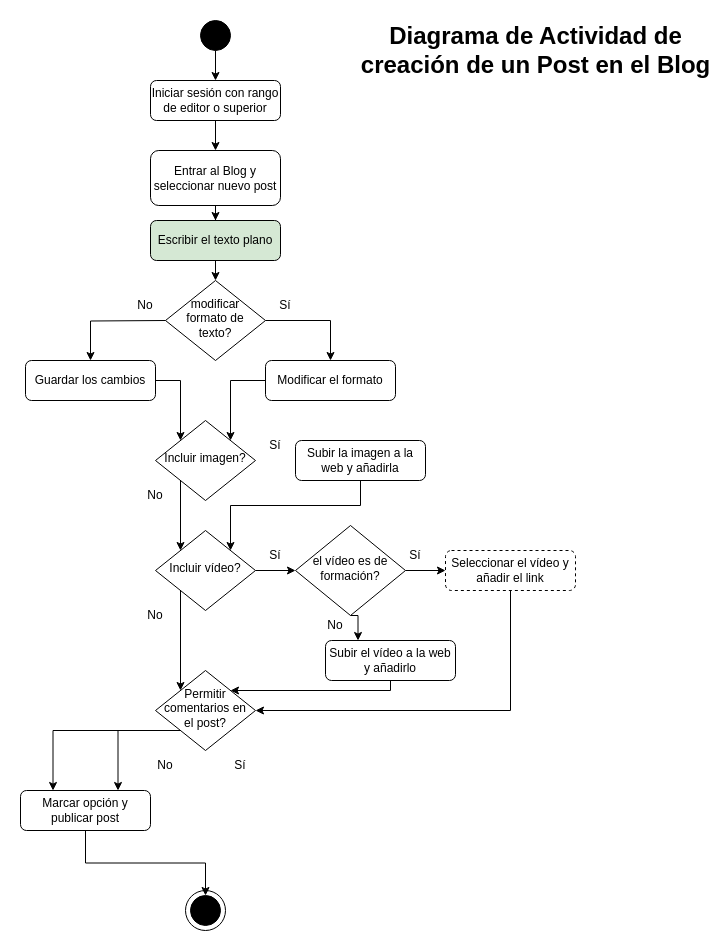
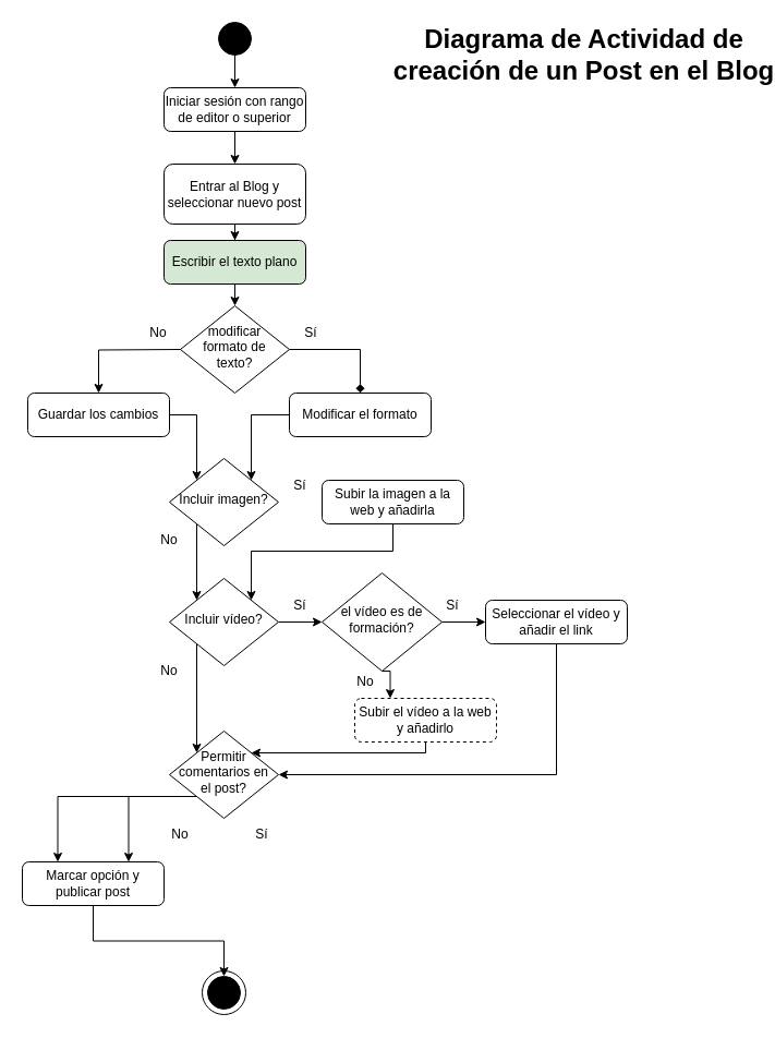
  <mxCell id="0" />
  <mxCell id="1" parent="0" />
  <mxCell id="2" style="edgeStyle=orthogonalEdgeStyle;rounded=0;orthogonalLoop=1;jettySize=auto;html=1;entryX=0.5;entryY=0;entryDx=0;entryDy=0;" edge="1" parent="1" source="3" target="49"><mxGeometry relative="1" as="geometry" /></mxCell>
  <mxCell id="3" value="" style="ellipse;whiteSpace=wrap;html=1;aspect=fixed;fillColor=#000000;" vertex="1" parent="1"><mxGeometry x="200" y="20" width="30" height="30" as="geometry" /></mxCell>
  <mxCell id="4" value="" style="group" vertex="1" connectable="0" parent="1"><mxGeometry x="185" y="890" width="40" height="40" as="geometry" /></mxCell>
  <mxCell id="5" value="" style="ellipse;whiteSpace=wrap;html=1;aspect=fixed;fillColor=#FFFFFF;" vertex="1" parent="4"><mxGeometry width="40" height="40" as="geometry" /></mxCell>
  <mxCell id="6" value="" style="ellipse;whiteSpace=wrap;html=1;aspect=fixed;fillColor=#000000;" vertex="1" parent="4"><mxGeometry x="5" y="5" width="30" height="30" as="geometry" /></mxCell>
  <mxCell id="7" style="edgeStyle=orthogonalEdgeStyle;rounded=0;orthogonalLoop=1;jettySize=auto;html=1;exitX=0.5;exitY=1;exitDx=0;exitDy=0;" edge="1" parent="1" source="8" target="15"><mxGeometry relative="1" as="geometry" /></mxCell>
  <mxCell id="8" value="Entrar al Blog y seleccionar nuevo post" style="rounded=1;whiteSpace=wrap;html=1;fontSize=12;glass=0;strokeWidth=1;shadow=0;" vertex="1" parent="1"><mxGeometry x="150" y="150" width="130" height="55" as="geometry" /></mxCell>
- <mxCell id="9" style="edgeStyle=orthogonalEdgeStyle;rounded=0;orthogonalLoop=1;jettySize=auto;html=1;exitX=1;exitY=0.5;exitDx=0;exitDy=0;entryX=0.5;entryY=0;entryDx=0;entryDy=0;" edge="1" parent="1" source="10" target="13"><mxGeometry relative="1" as="geometry"><mxPoint x="315" y="320" as="targetPoint" /></mxGeometry></mxCell>
+ <mxCell id="9" style="edgeStyle=orthogonalEdgeStyle;rounded=0;orthogonalLoop=1;jettySize=auto;html=1;exitX=1;exitY=0.5;exitDx=0;exitDy=0;entryX=0.5;entryY=0;entryDx=0;entryDy=0;endArrow=diamond;" edge="1" parent="1" source="10" target="13"><mxGeometry relative="1" as="geometry"><mxPoint x="315" y="320" as="targetPoint" /></mxGeometry></mxCell>
  <mxCell id="10" value="modificar formato de texto?" style="rhombus;whiteSpace=wrap;html=1;shadow=0;fontFamily=Helvetica;fontSize=12;align=center;strokeWidth=1;spacing=6;spacingTop=-4;" vertex="1" parent="1"><mxGeometry x="165" y="280" width="100" height="80" as="geometry" /></mxCell>
  <mxCell id="11" value="Diagrama de Actividad de&lt;br&gt;creación de un Post en el Blog" style="text;strokeColor=none;fillColor=none;html=1;fontSize=24;fontStyle=1;verticalAlign=middle;align=center;" vertex="1" parent="1"><mxGeometry x="485" y="30" width="100" height="40" as="geometry" /></mxCell>
  <mxCell id="12" style="edgeStyle=orthogonalEdgeStyle;rounded=0;orthogonalLoop=1;jettySize=auto;html=1;entryX=1;entryY=0;entryDx=0;entryDy=0;" edge="1" parent="1" source="13" target="22"><mxGeometry relative="1" as="geometry" /></mxCell>
  <mxCell id="13" value="Modificar el formato" style="rounded=1;whiteSpace=wrap;html=1;fontSize=12;glass=0;strokeWidth=1;shadow=0;" vertex="1" parent="1"><mxGeometry x="265" y="360" width="130" height="40" as="geometry" /></mxCell>
  <mxCell id="14" style="edgeStyle=orthogonalEdgeStyle;rounded=0;orthogonalLoop=1;jettySize=auto;html=1;exitX=0.5;exitY=1;exitDx=0;exitDy=0;entryX=0.5;entryY=0;entryDx=0;entryDy=0;" edge="1" parent="1" source="15" target="10"><mxGeometry relative="1" as="geometry" /></mxCell>
  <mxCell id="15" value="Escribir el texto plano" style="rounded=1;whiteSpace=wrap;html=1;fontSize=12;glass=0;strokeWidth=1;shadow=0;fillColor=#d5e8d4;" vertex="1" parent="1"><mxGeometry x="150" y="220" width="130" height="40" as="geometry" /></mxCell>
  <mxCell id="16" value="Sí" style="text;html=1;strokeColor=none;fillColor=none;align=center;verticalAlign=middle;whiteSpace=wrap;rounded=0;" vertex="1" parent="1"><mxGeometry x="255" y="290" width="60" height="30" as="geometry" /></mxCell>
  <mxCell id="17" style="edgeStyle=orthogonalEdgeStyle;rounded=0;orthogonalLoop=1;jettySize=auto;html=1;entryX=0.5;entryY=0;entryDx=0;entryDy=0;" edge="1" parent="1" target="20"><mxGeometry relative="1" as="geometry"><mxPoint x="165" y="320" as="sourcePoint" /></mxGeometry></mxCell>
  <mxCell id="18" value="No" style="text;html=1;strokeColor=none;fillColor=none;align=center;verticalAlign=middle;whiteSpace=wrap;rounded=0;" vertex="1" parent="1"><mxGeometry x="115" y="290" width="60" height="30" as="geometry" /></mxCell>
  <mxCell id="19" style="edgeStyle=orthogonalEdgeStyle;rounded=0;orthogonalLoop=1;jettySize=auto;html=1;entryX=0;entryY=0;entryDx=0;entryDy=0;exitX=1;exitY=0.5;exitDx=0;exitDy=0;" edge="1" parent="1" source="20" target="22"><mxGeometry relative="1" as="geometry" /></mxCell>
  <mxCell id="20" value="Guardar los cambios" style="rounded=1;whiteSpace=wrap;html=1;fontSize=12;glass=0;strokeWidth=1;shadow=0;" vertex="1" parent="1"><mxGeometry x="25" y="360" width="130" height="40" as="geometry" /></mxCell>
  <mxCell id="21" style="edgeStyle=orthogonalEdgeStyle;rounded=0;orthogonalLoop=1;jettySize=auto;html=1;exitX=0;exitY=1;exitDx=0;exitDy=0;entryX=0;entryY=0;entryDx=0;entryDy=0;" edge="1" parent="1" source="22" target="27"><mxGeometry relative="1" as="geometry" /></mxCell>
  <mxCell id="22" value="Incluir imagen?" style="rhombus;whiteSpace=wrap;html=1;shadow=0;fontFamily=Helvetica;fontSize=12;align=center;strokeWidth=1;spacing=6;spacingTop=-4;" vertex="1" parent="1"><mxGeometry x="155" y="420" width="100" height="80" as="geometry" /></mxCell>
  <mxCell id="23" style="edgeStyle=orthogonalEdgeStyle;rounded=0;orthogonalLoop=1;jettySize=auto;html=1;exitX=0.5;exitY=1;exitDx=0;exitDy=0;entryX=1;entryY=0;entryDx=0;entryDy=0;" edge="1" parent="1" source="24" target="34"><mxGeometry relative="1" as="geometry"><Array as="points"><mxPoint x="390" y="690" /></Array></mxGeometry></mxCell>
- <mxCell id="24" value="Subir el vídeo a la web y añadirlo" style="rounded=1;whiteSpace=wrap;html=1;fontSize=12;glass=0;strokeWidth=1;shadow=0;" vertex="1" parent="1"><mxGeometry x="325" y="640" width="130" height="40" as="geometry" /></mxCell>
+ <mxCell id="24" value="Subir el vídeo a la web y añadirlo" style="rounded=1;whiteSpace=wrap;html=1;fontSize=12;glass=0;strokeWidth=1;shadow=0;dashed=1;" vertex="1" parent="1"><mxGeometry x="325" y="640" width="130" height="40" as="geometry" /></mxCell>
  <mxCell id="25" style="edgeStyle=orthogonalEdgeStyle;rounded=0;orthogonalLoop=1;jettySize=auto;html=1;exitX=1;exitY=0.5;exitDx=0;exitDy=0;entryX=0;entryY=0.5;entryDx=0;entryDy=0;" edge="1" parent="1" source="27" target="39"><mxGeometry relative="1" as="geometry"><mxPoint x="295" y="570" as="targetPoint" /></mxGeometry></mxCell>
  <mxCell id="26" style="edgeStyle=orthogonalEdgeStyle;rounded=0;orthogonalLoop=1;jettySize=auto;html=1;exitX=0;exitY=1;exitDx=0;exitDy=0;entryX=0;entryY=0;entryDx=0;entryDy=0;" edge="1" parent="1" source="27" target="34"><mxGeometry relative="1" as="geometry" /></mxCell>
  <mxCell id="27" value="Incluir vídeo?" style="rhombus;whiteSpace=wrap;html=1;shadow=0;fontFamily=Helvetica;fontSize=12;align=center;strokeWidth=1;spacing=6;spacingTop=-4;" vertex="1" parent="1"><mxGeometry x="155" y="530" width="100" height="80" as="geometry" /></mxCell>
  <mxCell id="28" style="edgeStyle=orthogonalEdgeStyle;rounded=0;orthogonalLoop=1;jettySize=auto;html=1;exitX=0.5;exitY=1;exitDx=0;exitDy=0;entryX=1;entryY=0;entryDx=0;entryDy=0;" edge="1" parent="1" source="29" target="27"><mxGeometry relative="1" as="geometry" /></mxCell>
  <mxCell id="29" value="Subir la imagen a la web y añadirla" style="rounded=1;whiteSpace=wrap;html=1;fontSize=12;glass=0;strokeWidth=1;shadow=0;" vertex="1" parent="1"><mxGeometry x="295" y="440" width="130" height="40" as="geometry" /></mxCell>
  <mxCell id="30" value="Sí" style="text;html=1;strokeColor=none;fillColor=none;align=center;verticalAlign=middle;whiteSpace=wrap;rounded=0;" vertex="1" parent="1"><mxGeometry x="245" y="430" width="60" height="30" as="geometry" /></mxCell>
  <mxCell id="31" value="No" style="text;html=1;strokeColor=none;fillColor=none;align=center;verticalAlign=middle;whiteSpace=wrap;rounded=0;" vertex="1" parent="1"><mxGeometry x="125" y="480" width="60" height="30" as="geometry" /></mxCell>
  <mxCell id="32" style="edgeStyle=orthogonalEdgeStyle;rounded=0;orthogonalLoop=1;jettySize=auto;html=1;exitX=0;exitY=1;exitDx=0;exitDy=0;entryX=0.25;entryY=0;entryDx=0;entryDy=0;" edge="1" parent="1" source="34" target="45"><mxGeometry relative="1" as="geometry" /></mxCell>
  <mxCell id="33" style="edgeStyle=orthogonalEdgeStyle;rounded=0;orthogonalLoop=1;jettySize=auto;html=1;exitX=1;exitY=1;exitDx=0;exitDy=0;entryX=0.75;entryY=0;entryDx=0;entryDy=0;" edge="1" parent="1" source="34" target="45"><mxGeometry relative="1" as="geometry" /></mxCell>
  <mxCell id="34" value="Permitir comentarios en el post?" style="rhombus;whiteSpace=wrap;html=1;shadow=0;fontFamily=Helvetica;fontSize=12;align=center;strokeWidth=1;spacing=6;spacingTop=-4;" vertex="1" parent="1"><mxGeometry x="155" y="670" width="100" height="80" as="geometry" /></mxCell>
  <mxCell id="35" value="No" style="text;html=1;strokeColor=none;fillColor=none;align=center;verticalAlign=middle;whiteSpace=wrap;rounded=0;" vertex="1" parent="1"><mxGeometry x="125" y="600" width="60" height="30" as="geometry" /></mxCell>
  <mxCell id="36" value="Sí" style="text;html=1;strokeColor=none;fillColor=none;align=center;verticalAlign=middle;whiteSpace=wrap;rounded=0;" vertex="1" parent="1"><mxGeometry x="245" y="540" width="60" height="30" as="geometry" /></mxCell>
  <mxCell id="37" style="edgeStyle=orthogonalEdgeStyle;rounded=0;orthogonalLoop=1;jettySize=auto;html=1;exitX=1;exitY=0.5;exitDx=0;exitDy=0;entryX=0;entryY=0.5;entryDx=0;entryDy=0;" edge="1" parent="1" source="39" target="41"><mxGeometry relative="1" as="geometry" /></mxCell>
  <mxCell id="38" style="edgeStyle=orthogonalEdgeStyle;rounded=0;orthogonalLoop=1;jettySize=auto;html=1;exitX=0.5;exitY=1;exitDx=0;exitDy=0;entryX=0.25;entryY=0;entryDx=0;entryDy=0;" edge="1" parent="1" source="39" target="24"><mxGeometry relative="1" as="geometry" /></mxCell>
  <mxCell id="39" value="el vídeo es de formación?" style="rhombus;whiteSpace=wrap;html=1;shadow=0;fontFamily=Helvetica;fontSize=12;align=center;strokeWidth=1;spacing=6;spacingTop=-4;" vertex="1" parent="1"><mxGeometry x="295" y="525" width="110" height="90" as="geometry" /></mxCell>
  <mxCell id="40" style="edgeStyle=orthogonalEdgeStyle;rounded=0;orthogonalLoop=1;jettySize=auto;html=1;exitX=0.5;exitY=1;exitDx=0;exitDy=0;entryX=1;entryY=0.5;entryDx=0;entryDy=0;" edge="1" parent="1" source="41" target="34"><mxGeometry relative="1" as="geometry" /></mxCell>
- <mxCell id="41" value="Seleccionar el vídeo y añadir el link" style="rounded=1;whiteSpace=wrap;html=1;fontSize=12;glass=0;strokeWidth=1;shadow=0;dashed=1;" vertex="1" parent="1"><mxGeometry x="445" y="550" width="130" height="40" as="geometry" /></mxCell>
+ <mxCell id="41" value="Seleccionar el vídeo y añadir el link" style="rounded=1;whiteSpace=wrap;html=1;fontSize=12;glass=0;strokeWidth=1;shadow=0;" vertex="1" parent="1"><mxGeometry x="445" y="550" width="130" height="40" as="geometry" /></mxCell>
  <mxCell id="42" value="Sí" style="text;html=1;strokeColor=none;fillColor=none;align=center;verticalAlign=middle;whiteSpace=wrap;rounded=0;" vertex="1" parent="1"><mxGeometry x="385" y="540" width="60" height="30" as="geometry" /></mxCell>
  <mxCell id="43" value="No" style="text;html=1;strokeColor=none;fillColor=none;align=center;verticalAlign=middle;whiteSpace=wrap;rounded=0;" vertex="1" parent="1"><mxGeometry x="305" y="610" width="60" height="30" as="geometry" /></mxCell>
  <mxCell id="44" style="edgeStyle=orthogonalEdgeStyle;rounded=0;orthogonalLoop=1;jettySize=auto;html=1;exitX=0.5;exitY=1;exitDx=0;exitDy=0;entryX=0.5;entryY=0;entryDx=0;entryDy=0;" edge="1" parent="1" source="45" target="6"><mxGeometry relative="1" as="geometry" /></mxCell>
  <mxCell id="45" value="Marcar opción y publicar post" style="rounded=1;whiteSpace=wrap;html=1;fontSize=12;glass=0;strokeWidth=1;shadow=0;" vertex="1" parent="1"><mxGeometry x="20" y="790" width="130" height="40" as="geometry" /></mxCell>
  <mxCell id="46" value="Sí" style="text;html=1;strokeColor=none;fillColor=none;align=center;verticalAlign=middle;whiteSpace=wrap;rounded=0;" vertex="1" parent="1"><mxGeometry x="210" y="750" width="60" height="30" as="geometry" /></mxCell>
  <mxCell id="47" value="No" style="text;html=1;strokeColor=none;fillColor=none;align=center;verticalAlign=middle;whiteSpace=wrap;rounded=0;" vertex="1" parent="1"><mxGeometry x="135" y="750" width="60" height="30" as="geometry" /></mxCell>
  <mxCell id="48" style="edgeStyle=orthogonalEdgeStyle;rounded=0;orthogonalLoop=1;jettySize=auto;html=1;exitX=0.5;exitY=1;exitDx=0;exitDy=0;entryX=0.5;entryY=0;entryDx=0;entryDy=0;" edge="1" parent="1" source="49" target="8"><mxGeometry relative="1" as="geometry" /></mxCell>
  <mxCell id="49" value="Iniciar sesión con rango de editor o superior" style="rounded=1;whiteSpace=wrap;html=1;fontSize=12;glass=0;strokeWidth=1;shadow=0;" vertex="1" parent="1"><mxGeometry x="150" y="80" width="130" height="40" as="geometry" /></mxCell>
